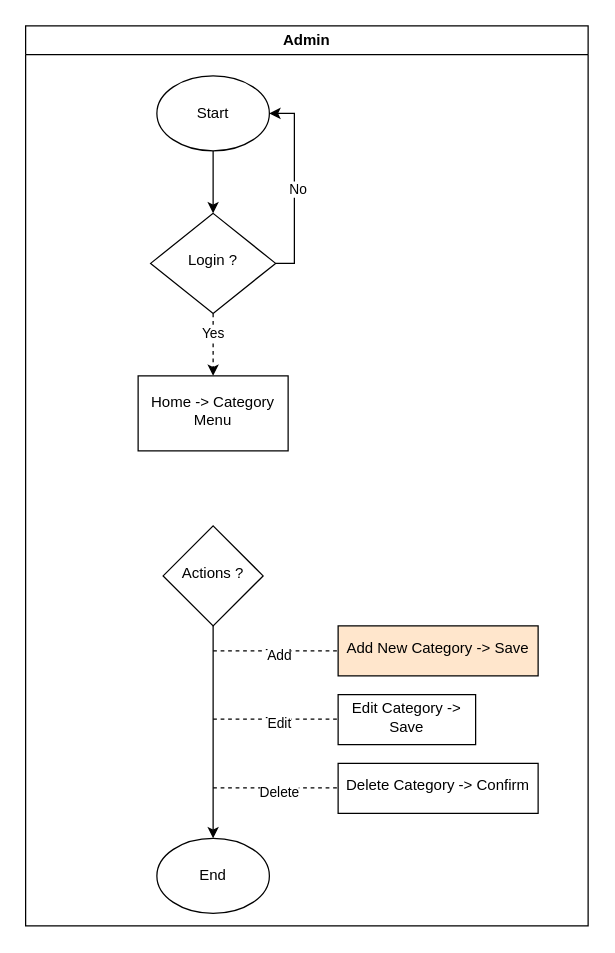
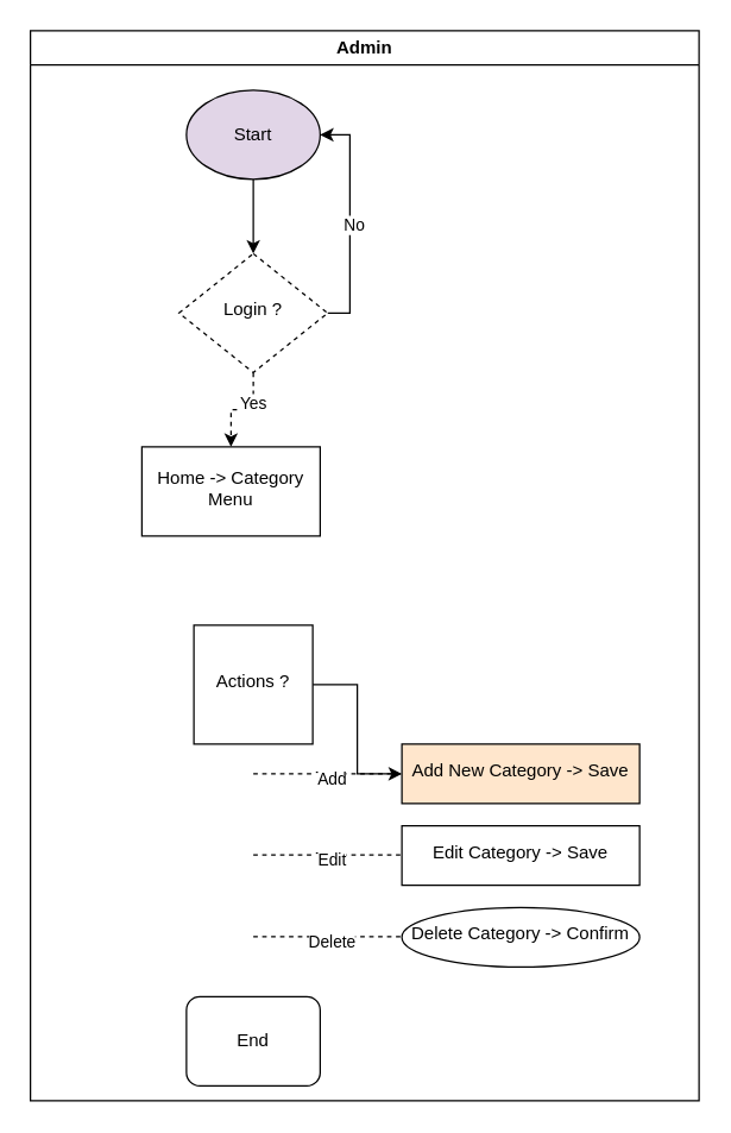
  <mxCell id="0" />
  <mxCell id="1" parent="0" />
  <mxCell id="2" value="Admin" style="swimlane;whiteSpace=wrap;html=1;" parent="1" vertex="1"><mxGeometry x="20" y="20" width="450" height="720" as="geometry"><mxRectangle x="430" y="510" width="140" height="30" as="alternateBounds" /></mxGeometry></mxCell>
  <mxCell id="3" value="" style="edgeStyle=orthogonalEdgeStyle;rounded=0;orthogonalLoop=1;jettySize=auto;html=1;dashed=1;" parent="2" source="7" target="8" edge="1"><mxGeometry relative="1" as="geometry" /></mxCell>
  <mxCell id="4" value="Yes" style="edgeLabel;html=1;align=center;verticalAlign=middle;resizable=0;points=[];" parent="3" vertex="1" connectable="0"><mxGeometry x="-0.4" y="-1" relative="1" as="geometry"><mxPoint as="offset" /></mxGeometry></mxCell>
  <mxCell id="5" style="edgeStyle=orthogonalEdgeStyle;rounded=0;orthogonalLoop=1;jettySize=auto;html=1;entryX=1;entryY=0.5;entryDx=0;entryDy=0;" parent="2" source="7" target="10" edge="1"><mxGeometry relative="1" as="geometry"><Array as="points"><mxPoint x="215" y="190" /><mxPoint x="215" y="70" /></Array></mxGeometry></mxCell>
  <mxCell id="6" value="No" style="edgeLabel;html=1;align=center;verticalAlign=middle;resizable=0;points=[];" parent="5" vertex="1" connectable="0"><mxGeometry x="-0.032" y="-2" relative="1" as="geometry"><mxPoint as="offset" /></mxGeometry></mxCell>
- <mxCell id="7" value="Login ?" style="rhombus;whiteSpace=wrap;html=1;shadow=0;fontFamily=Helvetica;fontSize=12;align=center;strokeWidth=1;spacing=6;spacingTop=-4;" parent="2" vertex="1"><mxGeometry x="100" y="150" width="100" height="80" as="geometry" /></mxCell>
- <mxCell id="8" value="Home -&amp;gt; Category Menu" style="whiteSpace=wrap;html=1;shadow=0;strokeWidth=1;spacing=6;spacingTop=-4;" parent="2" vertex="1"><mxGeometry x="90" y="280" width="120" height="60" as="geometry" /></mxCell>
+ <mxCell id="7" value="Login ?" style="rhombus;whiteSpace=wrap;html=1;shadow=0;fontFamily=Helvetica;fontSize=12;align=center;strokeWidth=1;spacing=6;spacingTop=-4;dashed=1;" parent="2" vertex="1"><mxGeometry x="100" y="150" width="100" height="80" as="geometry" /></mxCell>
+ <mxCell id="8" value="Home -&amp;gt; Category Menu" style="whiteSpace=wrap;html=1;shadow=0;strokeWidth=1;spacing=6;spacingTop=-4;" parent="2" vertex="1"><mxGeometry x="75" y="280" width="120" height="60" as="geometry" /></mxCell>
  <mxCell id="9" value="" style="edgeStyle=orthogonalEdgeStyle;rounded=0;orthogonalLoop=1;jettySize=auto;html=1;" parent="2" source="10" target="7" edge="1"><mxGeometry relative="1" as="geometry" /></mxCell>
- <mxCell id="10" value="Start" style="ellipse;whiteSpace=wrap;html=1;" parent="2" vertex="1"><mxGeometry x="105" y="40" width="90" height="60" as="geometry" /></mxCell>
- <mxCell id="11" style="edgeStyle=orthogonalEdgeStyle;rounded=0;orthogonalLoop=1;jettySize=auto;html=1;entryX=0.5;entryY=0;entryDx=0;entryDy=0;" parent="2" source="12" target="13" edge="1"><mxGeometry relative="1" as="geometry" /></mxCell>
- <mxCell id="12" value="Actions ?" style="rhombus;whiteSpace=wrap;html=1;shadow=0;strokeWidth=1;spacing=6;spacingTop=-4;" parent="2" vertex="1"><mxGeometry x="110" y="400" width="80" height="80" as="geometry" /></mxCell>
- <mxCell id="13" value="End" style="ellipse;whiteSpace=wrap;html=1;" parent="2" vertex="1"><mxGeometry x="105" y="650" width="90" height="60" as="geometry" /></mxCell>
+ <mxCell id="10" value="Start" style="ellipse;whiteSpace=wrap;html=1;fillColor=#e1d5e7;" parent="2" vertex="1"><mxGeometry x="105" y="40" width="90" height="60" as="geometry" /></mxCell>
+ <mxCell id="11" style="edgeStyle=orthogonalEdgeStyle;rounded=0;orthogonalLoop=1;jettySize=auto;html=1;" parent="2" source="12" target="14" edge="1"><mxGeometry relative="1" as="geometry" /></mxCell>
+ <mxCell id="12" value="Actions ?" style="whiteSpace=wrap;html=1;shadow=0;strokeWidth=1;spacing=6;spacingTop=-4;rounded=0;" parent="2" vertex="1"><mxGeometry x="110" y="400" width="80" height="80" as="geometry" /></mxCell>
+ <mxCell id="13" value="End" style="whiteSpace=wrap;html=1;rounded=1;" parent="2" vertex="1"><mxGeometry x="105" y="650" width="90" height="60" as="geometry" /></mxCell>
  <mxCell id="14" value="Add New Category -&amp;gt; Save" style="whiteSpace=wrap;html=1;shadow=0;strokeWidth=1;spacing=6;spacingTop=-4;fillColor=#ffe6cc;" parent="2" vertex="1"><mxGeometry x="250" y="480" width="160" height="40" as="geometry" /></mxCell>
- <mxCell id="15" value="Edit Category -&amp;gt; Save" style="whiteSpace=wrap;html=1;shadow=0;strokeWidth=1;spacing=6;spacingTop=-4;" parent="2" vertex="1"><mxGeometry x="250" y="535" width="110" height="40" as="geometry" /></mxCell>
+ <mxCell id="15" value="Edit Category -&amp;gt; Save" style="whiteSpace=wrap;html=1;shadow=0;strokeWidth=1;spacing=6;spacingTop=-4;" parent="2" vertex="1"><mxGeometry x="250" y="535" width="160" height="40" as="geometry" /></mxCell>
  <mxCell id="16" value="" style="endArrow=none;dashed=1;html=1;rounded=0;" parent="2" edge="1"><mxGeometry width="50" height="50" relative="1" as="geometry"><mxPoint x="150" y="554.5" as="sourcePoint" /><mxPoint x="250" y="554.5" as="targetPoint" /></mxGeometry></mxCell>
  <mxCell id="17" value="Text" style="edgeLabel;html=1;align=center;verticalAlign=middle;resizable=0;points=[];" parent="16" vertex="1" connectable="0"><mxGeometry x="0.02" y="-2" relative="1" as="geometry"><mxPoint as="offset" /></mxGeometry></mxCell>
  <mxCell id="18" value="Edit" style="edgeLabel;html=1;align=center;verticalAlign=middle;resizable=0;points=[];" parent="16" vertex="1" connectable="0"><mxGeometry x="0.04" y="-3" relative="1" as="geometry"><mxPoint as="offset" /></mxGeometry></mxCell>
- <mxCell id="19" value="Delete Category -&amp;gt; Confirm" style="whiteSpace=wrap;html=1;shadow=0;strokeWidth=1;spacing=6;spacingTop=-4;" parent="2" vertex="1"><mxGeometry x="250" y="590" width="160" height="40" as="geometry" /></mxCell>
+ <mxCell id="19" value="Delete Category -&amp;gt; Confirm" style="ellipse;whiteSpace=wrap;html=1;shadow=0;strokeWidth=1;spacing=6;spacingTop=-4;" parent="2" vertex="1"><mxGeometry x="250" y="590" width="160" height="40" as="geometry" /></mxCell>
  <mxCell id="20" value="" style="endArrow=none;dashed=1;html=1;rounded=0;" parent="2" edge="1"><mxGeometry width="50" height="50" relative="1" as="geometry"><mxPoint x="150" y="609.5" as="sourcePoint" /><mxPoint x="250" y="609.5" as="targetPoint" /></mxGeometry></mxCell>
  <mxCell id="21" value="Text" style="edgeLabel;html=1;align=center;verticalAlign=middle;resizable=0;points=[];" parent="20" vertex="1" connectable="0"><mxGeometry x="0.02" y="-2" relative="1" as="geometry"><mxPoint as="offset" /></mxGeometry></mxCell>
  <mxCell id="22" value="Delete" style="edgeLabel;html=1;align=center;verticalAlign=middle;resizable=0;points=[];" parent="20" vertex="1" connectable="0"><mxGeometry x="0.04" y="-3" relative="1" as="geometry"><mxPoint as="offset" /></mxGeometry></mxCell>
  <mxCell id="23" value="" style="endArrow=none;dashed=1;html=1;rounded=0;" parent="1" edge="1"><mxGeometry width="50" height="50" relative="1" as="geometry"><mxPoint x="170" y="520" as="sourcePoint" /><mxPoint x="270" y="520" as="targetPoint" /></mxGeometry></mxCell>
  <mxCell id="24" value="Text" style="edgeLabel;html=1;align=center;verticalAlign=middle;resizable=0;points=[];" parent="23" vertex="1" connectable="0"><mxGeometry x="0.02" y="-2" relative="1" as="geometry"><mxPoint as="offset" /></mxGeometry></mxCell>
  <mxCell id="25" value="Add" style="edgeLabel;html=1;align=center;verticalAlign=middle;resizable=0;points=[];" parent="23" vertex="1" connectable="0"><mxGeometry x="0.04" y="-3" relative="1" as="geometry"><mxPoint as="offset" /></mxGeometry></mxCell>
